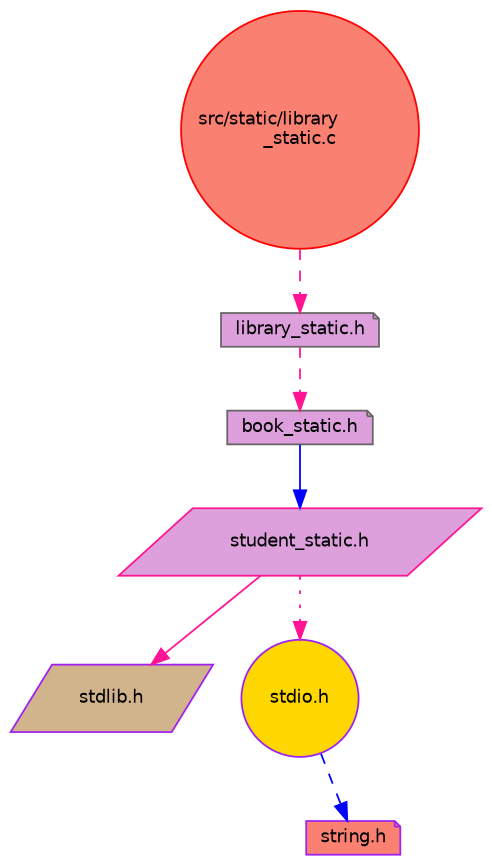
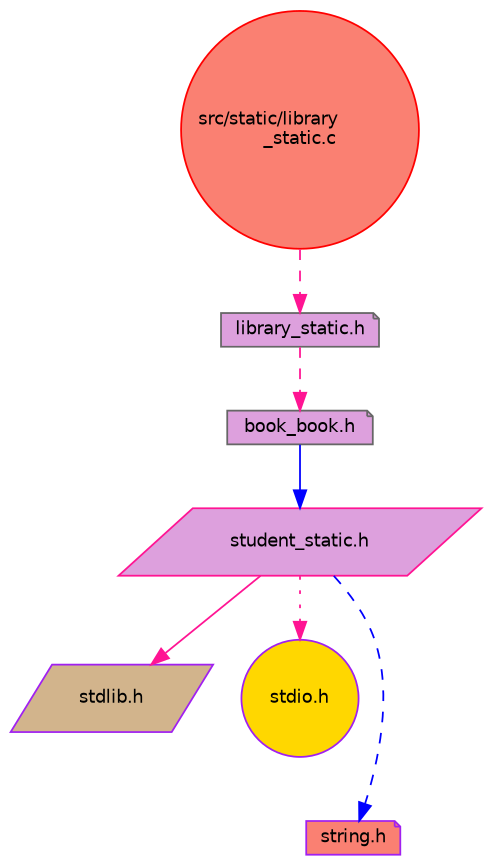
  digraph {
    node [color=purple fillcolor=plum fontname=Helvetica fontsize=10 shape=note style=filled]
    edge [color=deeppink fontname=Helvetica fontsize=10 labelfontname=Helvetica labelfontsize=10 style=dashed]
    n1 [color=red fillcolor=salmon fontcolor=black height=0.2 label="src/static/library\l_static.c" shape=circle width=0.4]
    n2 [color=gray40 height=0.2 label="library_static.h" width=0.4]
-   n3 [color=gray40 height=0.2 label="book_static.h" width=0.4]
+   n3 [color=gray40 height=0.2 label="book_book.h" width=0.4]
    n4 [color=deeppink height=0.2 label="student_static.h" shape=parallelogram width=0.4]
    n5 [fillcolor=tan height=0.2 label="stdlib.h" shape=parallelogram width=0.4]
    n6 [fillcolor=gold height=0.2 label="stdio.h" shape=circle width=0.4]
    n7 [fillcolor=salmon height=0.2 label="string.h" width=0.4]
    n1 -> n2
    n2 -> n3
    n3 -> n4 [color=blue style=solid]
    n4 -> n5 [style=solid]
    n4 -> n6 [style=dotted]
-   n6 -> n7 [color=blue]
+   n4 -> n7 [color=blue]
  }
